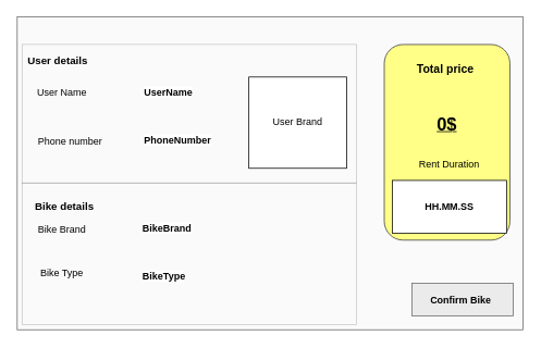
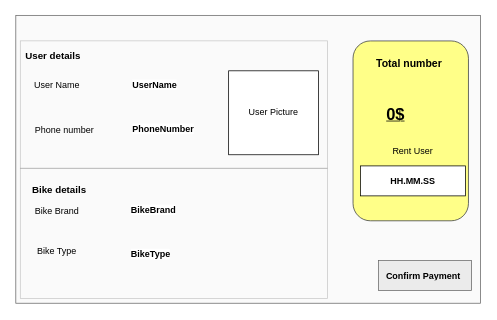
  <mxCell id="0" />
  <mxCell id="1" parent="0" />
  <mxCell id="2" value="" style="group" vertex="1" connectable="0" parent="1"><mxGeometry x="20" y="20" width="620" height="384.12" as="geometry" /></mxCell>
  <mxCell id="3" value="" style="rounded=0;whiteSpace=wrap;html=1;strokeColor=#666666;fontColor=#333333;fillColor=#FAFAFA;" vertex="1" parent="2"><mxGeometry width="620" height="384.12" as="geometry" /></mxCell>
  <mxCell id="4" value="" style="rounded=0;whiteSpace=wrap;html=1;strokeWidth=1;movable=1;resizable=1;rotatable=1;deletable=1;editable=1;connectable=1;fillColor=none;opacity=20;" vertex="1" parent="2"><mxGeometry x="6" y="34" width="410" height="170" as="geometry" /></mxCell>
  <mxCell id="5" value="" style="rounded=0;whiteSpace=wrap;html=1;strokeColor=#666666;fontColor=#333333;fillColor=#EBEBEB;" vertex="1" parent="2"><mxGeometry x="484" y="327.12" width="124" height="40" as="geometry" /></mxCell>
- <mxCell id="6" value="&lt;h1&gt;&lt;font style=&quot;font-size: 12px&quot;&gt;Confirm Bike&lt;/font&gt;&lt;/h1&gt;" style="text;html=1;strokeColor=none;fillColor=none;spacing=5;spacingTop=-20;whiteSpace=wrap;overflow=hidden;rounded=0;align=center;" vertex="1" parent="2"><mxGeometry x="484" y="324.12" width="120" height="30" as="geometry" /></mxCell>
+ <mxCell id="6" value="&lt;h1&gt;&lt;font style=&quot;font-size: 12px&quot;&gt;Confirm Payment&lt;/font&gt;&lt;/h1&gt;" style="text;html=1;strokeColor=none;fillColor=none;spacing=5;spacingTop=-20;whiteSpace=wrap;overflow=hidden;rounded=0;align=center;" vertex="1" parent="2"><mxGeometry x="484" y="324.12" width="120" height="30" as="geometry" /></mxCell>
  <mxCell id="7" value="Bike Brand" style="text;html=1;strokeColor=none;fillColor=none;align=center;verticalAlign=middle;whiteSpace=wrap;rounded=0;" vertex="1" parent="2"><mxGeometry x="10" y="250.88" width="90" height="20" as="geometry" /></mxCell>
  <mxCell id="8" value="Bike Type" style="text;html=1;strokeColor=none;fillColor=none;align=center;verticalAlign=middle;whiteSpace=wrap;rounded=0;" vertex="1" parent="2"><mxGeometry x="10" y="304.88" width="90" height="20" as="geometry" /></mxCell>
  <mxCell id="9" value="&lt;b style=&quot;font-size: 13px;&quot;&gt;&lt;font style=&quot;font-size: 13px;&quot;&gt;Bike details&lt;/font&gt;&lt;/b&gt;" style="text;html=1;strokeColor=none;fillColor=none;align=left;verticalAlign=middle;whiteSpace=wrap;rounded=0;fontSize=13;" vertex="1" parent="2"><mxGeometry x="20" y="223" width="90" height="20" as="geometry" /></mxCell>
  <mxCell id="10" value="&lt;b style=&quot;color: rgb(0, 0, 0); font-family: helvetica; font-size: 12px; font-style: normal; letter-spacing: normal; text-align: center; text-indent: 0px; text-transform: none; word-spacing: 0px;&quot;&gt;BikeBrand&lt;/b&gt;" style="text;whiteSpace=wrap;html=1;labelBackgroundColor=#FFFFFF;" vertex="1" parent="2"><mxGeometry x="152" y="245.88" width="80" height="30" as="geometry" /></mxCell>
  <mxCell id="11" value="&lt;b style=&quot;color: rgb(0 , 0 , 0) ; font-family: &amp;#34;helvetica&amp;#34; ; font-size: 12px ; font-style: normal ; letter-spacing: normal ; text-align: center ; text-indent: 0px ; text-transform: none ; word-spacing: 0px&quot;&gt;BikeType&lt;/b&gt;" style="text;whiteSpace=wrap;html=1;labelBackgroundColor=#FFFFFF;" vertex="1" parent="2"><mxGeometry x="152" y="304.88" width="80" height="30" as="geometry" /></mxCell>
  <mxCell id="12" value="User Name" style="text;html=1;strokeColor=none;fillColor=none;align=center;verticalAlign=middle;whiteSpace=wrap;rounded=0;" vertex="1" parent="2"><mxGeometry x="10" y="84.0" width="90" height="20" as="geometry" /></mxCell>
  <mxCell id="13" value="Phone number" style="text;html=1;strokeColor=none;fillColor=none;align=center;verticalAlign=middle;whiteSpace=wrap;rounded=0;" vertex="1" parent="2"><mxGeometry x="20" y="143.0" width="90" height="20" as="geometry" /></mxCell>
  <mxCell id="14" value="&lt;b&gt;&lt;font style=&quot;font-size: 13px&quot;&gt;User details&lt;/font&gt;&lt;/b&gt;" style="text;html=1;strokeColor=none;fillColor=none;align=left;verticalAlign=middle;whiteSpace=wrap;rounded=0;" vertex="1" parent="2"><mxGeometry x="11" y="44.12" width="90" height="20" as="geometry" /></mxCell>
- <mxCell id="15" value="User Brand" style="rounded=0;whiteSpace=wrap;html=1;" vertex="1" parent="2"><mxGeometry x="284" y="74.0" width="120" height="112" as="geometry" /></mxCell>
+ <mxCell id="15" value="User Picture" style="rounded=0;whiteSpace=wrap;html=1;" vertex="1" parent="2"><mxGeometry x="284" y="74.0" width="120" height="112" as="geometry" /></mxCell>
  <mxCell id="16" value="&lt;b style=&quot;color: rgb(0 , 0 , 0) ; font-family: &amp;#34;helvetica&amp;#34; ; font-size: 12px ; font-style: normal ; letter-spacing: normal ; text-align: center ; text-indent: 0px ; text-transform: none ; word-spacing: 0px&quot;&gt;UserName&lt;/b&gt;" style="text;whiteSpace=wrap;html=1;labelBackgroundColor=#FFFFFF;" vertex="1" parent="2"><mxGeometry x="154" y="79.0" width="80" height="30" as="geometry" /></mxCell>
  <mxCell id="17" value="&lt;div style=&quot;text-align: center&quot;&gt;&lt;font face=&quot;helvetica&quot;&gt;&lt;b&gt;PhoneNumber&lt;/b&gt;&lt;/font&gt;&lt;/div&gt;" style="text;whiteSpace=wrap;html=1;labelBackgroundColor=#FFFFFF;" vertex="1" parent="2"><mxGeometry x="154" y="138.0" width="80" height="30" as="geometry" /></mxCell>
  <mxCell id="18" value="" style="rounded=1;whiteSpace=wrap;html=1;fillColor=#ffff88;strokeColor=#36393d;" vertex="1" parent="2"><mxGeometry x="450" y="34.12" width="154" height="240" as="geometry" /></mxCell>
- <mxCell id="19" value="&lt;font style=&quot;font-size: 14px;&quot;&gt;&lt;b style=&quot;font-size: 14px;&quot;&gt;Total price&amp;nbsp;&lt;/b&gt;&lt;/font&gt;" style="text;html=1;strokeColor=none;fillColor=none;align=center;verticalAlign=middle;whiteSpace=wrap;rounded=0;fontSize=14;" vertex="1" parent="2"><mxGeometry x="467" y="54.0" width="120" height="20" as="geometry" /></mxCell>
- <mxCell id="20" value="&lt;b style=&quot;color: rgb(0 , 0 , 0) ; font-family: &amp;#34;helvetica&amp;#34; ; font-style: normal ; letter-spacing: normal ; text-indent: 0px ; text-transform: none ; word-spacing: 0px&quot;&gt;&lt;u&gt;&lt;font style=&quot;font-size: 22px&quot;&gt;0$&lt;/font&gt;&lt;/u&gt;&lt;/b&gt;" style="text;whiteSpace=wrap;html=1;align=center;" vertex="1" parent="2"><mxGeometry x="477" y="113.0" width="100" height="30" as="geometry" /></mxCell>
+ <mxCell id="19" value="&lt;font style=&quot;font-size: 14px;&quot;&gt;&lt;b style=&quot;font-size: 14px;&quot;&gt;Total number&amp;nbsp;&lt;/b&gt;&lt;/font&gt;" style="text;html=1;strokeColor=none;fillColor=none;align=center;verticalAlign=middle;whiteSpace=wrap;rounded=0;fontSize=14;" vertex="1" parent="2"><mxGeometry x="467" y="54.0" width="120" height="20" as="geometry" /></mxCell>
+ <mxCell id="20" value="&lt;b style=&quot;color: rgb(0 , 0 , 0) ; font-family: &amp;#34;helvetica&amp;#34; ; font-style: normal ; letter-spacing: normal ; text-indent: 0px ; text-transform: none ; word-spacing: 0px&quot;&gt;&lt;u&gt;&lt;font style=&quot;font-size: 22px&quot;&gt;0$&lt;/font&gt;&lt;/u&gt;&lt;/b&gt;" style="text;whiteSpace=wrap;html=1;align=center;" vertex="1" parent="2"><mxGeometry x="457" y="113.0" width="100" height="30" as="geometry" /></mxCell>
  <mxCell id="21" value="" style="rounded=0;whiteSpace=wrap;html=1;strokeWidth=1;movable=1;resizable=1;rotatable=1;deletable=1;editable=1;connectable=1;fillColor=none;perimeterSpacing=4;opacity=20;" vertex="1" parent="2"><mxGeometry x="6" y="204.0" width="410" height="173.88" as="geometry" /></mxCell>
- <mxCell id="22" value="Rent Duration" style="text;html=1;strokeColor=none;fillColor=none;align=center;verticalAlign=middle;whiteSpace=wrap;rounded=0;" vertex="1" parent="2"><mxGeometry x="485" y="171.88" width="90" height="20" as="geometry" /></mxCell>
- <mxCell id="23" value="&lt;b&gt;HH.MM.SS&lt;/b&gt;" style="rounded=0;whiteSpace=wrap;html=1;" vertex="1" parent="2"><mxGeometry x="460" y="200.88" width="140" height="65" as="geometry" /></mxCell>
+ <mxCell id="22" value="Rent User" style="text;html=1;strokeColor=none;fillColor=none;align=center;verticalAlign=middle;whiteSpace=wrap;rounded=0;" vertex="1" parent="2"><mxGeometry x="485" y="171.88" width="90" height="20" as="geometry" /></mxCell>
+ <mxCell id="23" value="&lt;b&gt;HH.MM.SS&lt;/b&gt;" style="rounded=0;whiteSpace=wrap;html=1;" vertex="1" parent="2"><mxGeometry x="460" y="200.88" width="140" height="40" as="geometry" /></mxCell>
